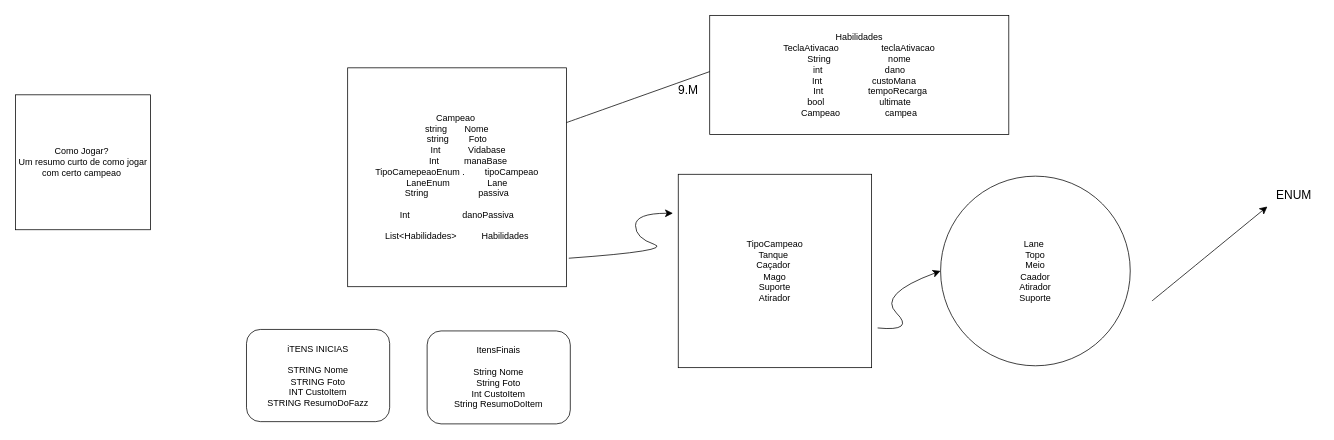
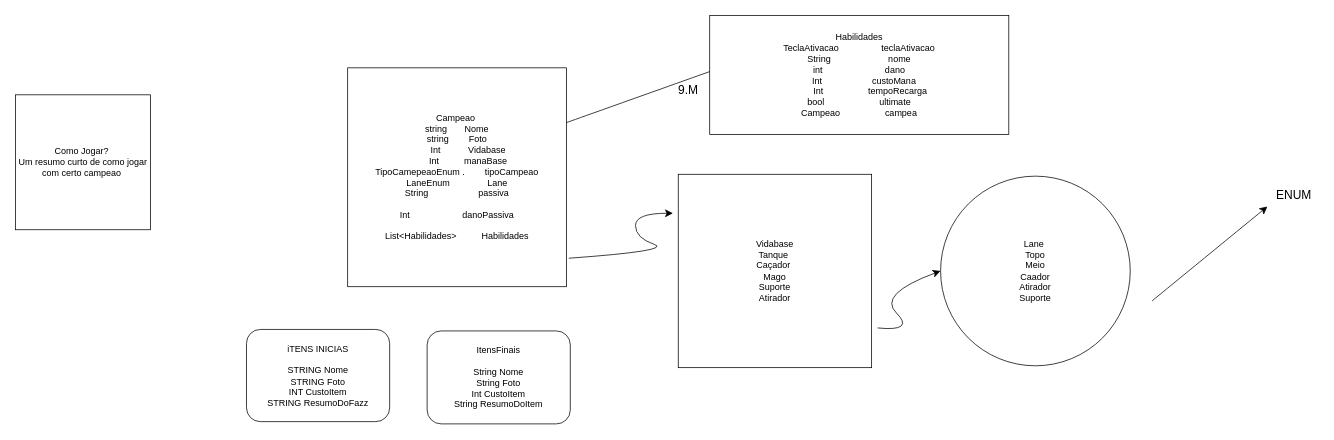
  <mxCell id="0" />
  <mxCell id="1" parent="0" />
  <mxCell id="2" value="Campeao&amp;nbsp;&lt;div&gt;string&amp;nbsp; &amp;nbsp; &amp;nbsp; &amp;nbsp;Nome&lt;/div&gt;&lt;div&gt;string&amp;nbsp; &amp;nbsp; &amp;nbsp; &amp;nbsp;&lt;span style=&quot;background-color: transparent; color: light-dark(rgb(0, 0, 0), rgb(255, 255, 255));&quot;&gt;&amp;nbsp;Foto&lt;/span&gt;&lt;/div&gt;&lt;div&gt;&lt;span style=&quot;background-color: transparent; color: light-dark(rgb(0, 0, 0), rgb(255, 255, 255));&quot;&gt;&amp;nbsp; &amp;nbsp; &amp;nbsp; &amp;nbsp; &amp;nbsp; &amp;nbsp;Int&amp;nbsp; &amp;nbsp; &amp;nbsp; &amp;nbsp; &amp;nbsp; &amp;nbsp;Vidabase&amp;nbsp;&amp;nbsp;&lt;/span&gt;&lt;/div&gt;&lt;div&gt;&lt;span style=&quot;background-color: transparent; color: light-dark(rgb(0, 0, 0), rgb(255, 255, 255));&quot;&gt;&amp;nbsp; &amp;nbsp; &amp;nbsp; &amp;nbsp; &amp;nbsp;Int&amp;nbsp; &amp;nbsp; &amp;nbsp; &amp;nbsp; &amp;nbsp; manaBase&lt;/span&gt;&lt;/div&gt;&lt;div&gt;&lt;span style=&quot;background-color: transparent; color: light-dark(rgb(0, 0, 0), rgb(255, 255, 255));&quot;&gt;TipoCamepeaoEnum .&amp;nbsp; &amp;nbsp; &amp;nbsp; &amp;nbsp; tipoCampeao&lt;/span&gt;&lt;/div&gt;&lt;div&gt;LaneEnum&amp;nbsp; &amp;nbsp; &amp;nbsp; &amp;nbsp; &amp;nbsp; &amp;nbsp; &amp;nbsp; &amp;nbsp;Lane&lt;/div&gt;&lt;div&gt;String&amp;nbsp; &amp;nbsp; &amp;nbsp; &amp;nbsp; &amp;nbsp; &amp;nbsp; &amp;nbsp; &amp;nbsp; &amp;nbsp; &amp;nbsp; passiva&lt;/div&gt;&lt;div&gt;&lt;br&gt;&lt;/div&gt;&lt;div&gt;Int&amp;nbsp; &amp;nbsp; &amp;nbsp; &amp;nbsp; &amp;nbsp; &amp;nbsp; &amp;nbsp; &amp;nbsp; &amp;nbsp; &amp;nbsp; &amp;nbsp;danoPassiva&lt;/div&gt;&lt;div&gt;&lt;br&gt;&lt;/div&gt;&lt;div&gt;List&amp;lt;Habilidades&amp;gt;&amp;nbsp; &amp;nbsp; &amp;nbsp; &amp;nbsp; &amp;nbsp; Habilidades&lt;/div&gt;" style="whiteSpace=wrap;html=1;aspect=fixed;" vertex="1" parent="1"><mxGeometry x="463" y="90" width="292" height="292" as="geometry" /></mxCell>
  <mxCell id="3" value="Habilidades&lt;div&gt;TeclaAtivacao&amp;nbsp; &amp;nbsp; &amp;nbsp; &amp;nbsp; &amp;nbsp; &amp;nbsp; &amp;nbsp; &amp;nbsp; &amp;nbsp;teclaAtivacao&lt;/div&gt;&lt;div&gt;&lt;span style=&quot;background-color: transparent; color: light-dark(rgb(0, 0, 0), rgb(255, 255, 255));&quot;&gt;String&amp;nbsp; &amp;nbsp; &amp;nbsp; &amp;nbsp; &amp;nbsp; &amp;nbsp; &amp;nbsp; &amp;nbsp; &amp;nbsp; &amp;nbsp; &amp;nbsp; &amp;nbsp;nome&lt;/span&gt;&lt;/div&gt;&lt;div&gt;int&amp;nbsp; &amp;nbsp; &amp;nbsp; &amp;nbsp; &amp;nbsp; &amp;nbsp; &amp;nbsp; &amp;nbsp; &amp;nbsp; &amp;nbsp; &amp;nbsp; &amp;nbsp; &amp;nbsp;dano&lt;/div&gt;&lt;div&gt;&amp;nbsp; &amp;nbsp; Int&amp;nbsp; &amp;nbsp; &amp;nbsp; &amp;nbsp; &amp;nbsp; &amp;nbsp; &amp;nbsp; &amp;nbsp; &amp;nbsp; &amp;nbsp; custoMana&lt;/div&gt;&lt;div&gt;&amp;nbsp; &amp;nbsp; &amp;nbsp; &amp;nbsp; &amp;nbsp;Int&amp;nbsp; &amp;nbsp; &amp;nbsp; &amp;nbsp; &amp;nbsp; &amp;nbsp; &amp;nbsp; &amp;nbsp; &amp;nbsp; tempoRecarga&lt;/div&gt;&lt;div&gt;bool&amp;nbsp; &amp;nbsp; &amp;nbsp; &amp;nbsp; &amp;nbsp; &amp;nbsp; &amp;nbsp; &amp;nbsp; &amp;nbsp; &amp;nbsp; &amp;nbsp; ultimate&lt;/div&gt;&lt;div&gt;Campeao&amp;nbsp; &amp;nbsp; &amp;nbsp; &amp;nbsp; &amp;nbsp; &amp;nbsp; &amp;nbsp; &amp;nbsp; &amp;nbsp; campea&lt;/div&gt;" style="rounded=0;whiteSpace=wrap;html=1;" vertex="1" parent="1"><mxGeometry x="946" y="20" width="399" height="159" as="geometry" /></mxCell>
  <mxCell id="4" value="" style="endArrow=none;html=1;rounded=0;fontSize=12;startSize=8;endSize=8;curved=1;exitX=1;exitY=0.25;exitDx=0;exitDy=0;" edge="1" parent="1" source="2"><mxGeometry width="50" height="50" relative="1" as="geometry"><mxPoint x="896" y="145" as="sourcePoint" /><mxPoint x="946" y="95" as="targetPoint" /></mxGeometry></mxCell>
  <mxCell id="5" value="9.M" style="text;html=1;align=center;verticalAlign=middle;resizable=0;points=[];autosize=1;strokeColor=none;fillColor=none;fontSize=16;" vertex="1" parent="1"><mxGeometry x="894" y="103.5" width="45" height="31" as="geometry" /></mxCell>
- <mxCell id="6" value="TipoCampeao&lt;div&gt;Tanque&amp;nbsp;&lt;/div&gt;&lt;div&gt;Caçador&amp;nbsp;&lt;/div&gt;&lt;div&gt;Mago&lt;/div&gt;&lt;div&gt;Suporte&lt;/div&gt;&lt;div&gt;Atirador&lt;/div&gt;" style="whiteSpace=wrap;html=1;aspect=fixed;" vertex="1" parent="1"><mxGeometry x="904" y="232" width="258" height="258" as="geometry" /></mxCell>
+ <mxCell id="6" value="Vidabase&lt;div&gt;Tanque&amp;nbsp;&lt;/div&gt;&lt;div&gt;Caçador&amp;nbsp;&lt;/div&gt;&lt;div&gt;Mago&lt;/div&gt;&lt;div&gt;Suporte&lt;/div&gt;&lt;div&gt;Atirador&lt;/div&gt;" style="whiteSpace=wrap;html=1;aspect=fixed;" vertex="1" parent="1"><mxGeometry x="904" y="232" width="258" height="258" as="geometry" /></mxCell>
  <mxCell id="7" value="Lane&amp;nbsp;&lt;div&gt;Topo&lt;/div&gt;&lt;div&gt;Meio&lt;/div&gt;&lt;div&gt;Caador&lt;/div&gt;&lt;div&gt;Atirador&lt;/div&gt;&lt;div&gt;Suporte&lt;/div&gt;" style="ellipse;whiteSpace=wrap;html=1;aspect=fixed;" vertex="1" parent="1"><mxGeometry x="1254" y="234.5" width="253" height="253" as="geometry" /></mxCell>
  <mxCell id="8" value="" style="curved=1;endArrow=classic;html=1;rounded=0;fontSize=12;startSize=8;endSize=8;" edge="1" parent="1"><mxGeometry width="50" height="50" relative="1" as="geometry"><mxPoint x="758" y="344" as="sourcePoint" /><mxPoint x="897" y="284" as="targetPoint" /><Array as="points"><mxPoint x="897" y="334" /><mxPoint x="847" y="317" /><mxPoint x="847" y="284" /></Array></mxGeometry></mxCell>
  <mxCell id="9" value="" style="curved=1;endArrow=classic;html=1;rounded=0;fontSize=12;startSize=8;endSize=8;entryX=0;entryY=0.5;entryDx=0;entryDy=0;" edge="1" parent="1" target="7"><mxGeometry width="50" height="50" relative="1" as="geometry"><mxPoint x="1170" y="437" as="sourcePoint" /><mxPoint x="1220" y="392" as="targetPoint" /><Array as="points"><mxPoint x="1220" y="442" /><mxPoint x="1170" y="392" /></Array></mxGeometry></mxCell>
  <mxCell id="10" value="" style="endArrow=classic;html=1;rounded=0;fontSize=12;startSize=8;endSize=8;curved=1;" edge="1" parent="1"><mxGeometry width="50" height="50" relative="1" as="geometry"><mxPoint x="1536" y="401" as="sourcePoint" /><mxPoint x="1690" y="275" as="targetPoint" /></mxGeometry></mxCell>
  <mxCell id="11" value="ENUM" style="text;html=1;align=center;verticalAlign=middle;resizable=0;points=[];autosize=1;strokeColor=none;fillColor=none;fontSize=16;" vertex="1" parent="1"><mxGeometry x="1692" y="244.5" width="65" height="31" as="geometry" /></mxCell>
  <mxCell id="12" value="iTENS INICIAS&lt;div&gt;&lt;br&gt;&lt;/div&gt;&lt;div&gt;STRING Nome&lt;/div&gt;&lt;div&gt;STRING Foto&lt;/div&gt;&lt;div&gt;INT CustoItem&lt;/div&gt;&lt;div&gt;STRING ResumoDoFazz&lt;/div&gt;" style="rounded=1;whiteSpace=wrap;html=1;" vertex="1" parent="1"><mxGeometry x="328" y="439" width="191" height="123" as="geometry" /></mxCell>
  <mxCell id="13" value="ItensFinais&lt;div&gt;&lt;br&gt;&lt;/div&gt;&lt;div&gt;String Nome&lt;/div&gt;&lt;div&gt;String Foto&lt;/div&gt;&lt;div&gt;Int CustoItem&lt;/div&gt;&lt;div&gt;String ResumoDoItem&lt;/div&gt;" style="rounded=1;whiteSpace=wrap;html=1;" vertex="1" parent="1"><mxGeometry x="569" y="441" width="191" height="124" as="geometry" /></mxCell>
  <mxCell id="14" value="Como Jogar?&amp;nbsp;&lt;div&gt;Um resumo curto de como jogar com certo campeao&amp;nbsp;&lt;/div&gt;" style="whiteSpace=wrap;html=1;aspect=fixed;" vertex="1" parent="1"><mxGeometry x="20" y="126" width="180" height="180" as="geometry" /></mxCell>
